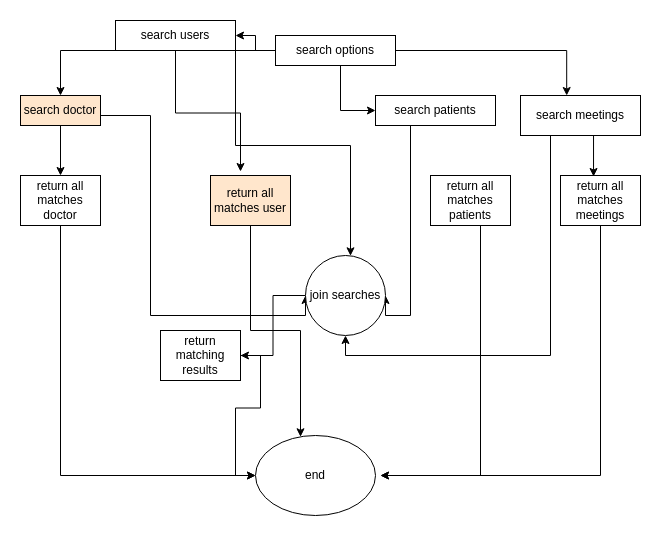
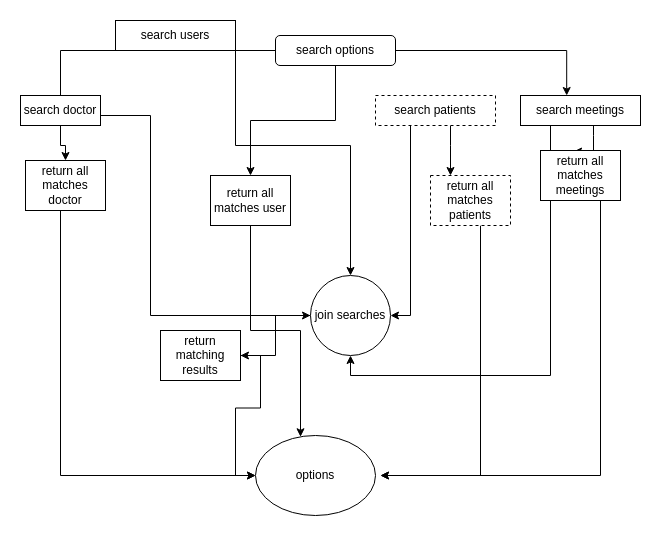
  <mxCell id="0" />
  <mxCell id="1" parent="0" />
- <mxCell id="2" style="edgeStyle=orthogonalEdgeStyle;rounded=0;orthogonalLoop=1;jettySize=auto;html=1;entryX=0.5;entryY=0;entryDx=0;entryDy=0;" edge="1" parent="1" source="6" target="12"><mxGeometry relative="1" as="geometry" /></mxCell>
- <mxCell id="3" style="edgeStyle=orthogonalEdgeStyle;rounded=0;orthogonalLoop=1;jettySize=auto;html=1;" edge="1" parent="1" source="6" target="15"><mxGeometry relative="1" as="geometry"><Array as="points"><mxPoint x="340" y="110" /></Array></mxGeometry></mxCell>
+ <mxCell id="2" style="edgeStyle=orthogonalEdgeStyle;rounded=0;orthogonalLoop=1;jettySize=auto;html=1;entryX=0.5;entryY=0;entryDx=0;entryDy=0;endArrow=none;" edge="1" parent="1" source="6" target="12"><mxGeometry relative="1" as="geometry" /></mxCell>
  <mxCell id="4" style="edgeStyle=orthogonalEdgeStyle;rounded=0;orthogonalLoop=1;jettySize=auto;html=1;entryX=0.385;entryY=0;entryDx=0;entryDy=0;entryPerimeter=0;" edge="1" parent="1" source="6" target="18"><mxGeometry relative="1" as="geometry" /></mxCell>
- <mxCell id="5" style="edgeStyle=orthogonalEdgeStyle;rounded=0;orthogonalLoop=1;jettySize=auto;html=1;entryX=1;entryY=0.5;entryDx=0;entryDy=0;" edge="1" parent="1" source="6" target="9"><mxGeometry relative="1" as="geometry" /></mxCell>
- <mxCell id="6" value="search options" style="rounded=0;whiteSpace=wrap;html=1;" vertex="1" parent="1"><mxGeometry x="275" y="35" width="120" height="30" as="geometry" /></mxCell>
- <mxCell id="7" style="edgeStyle=orthogonalEdgeStyle;rounded=0;orthogonalLoop=1;jettySize=auto;html=1;entryX=0.375;entryY=-0.08;entryDx=0;entryDy=0;entryPerimeter=0;" edge="1" parent="1" source="9" target="26"><mxGeometry relative="1" as="geometry" /></mxCell>
+ <mxCell id="5" style="edgeStyle=orthogonalEdgeStyle;rounded=0;orthogonalLoop=1;jettySize=auto;html=1;" edge="1" parent="1" source="6" target="26"><mxGeometry relative="1" as="geometry" /></mxCell>
+ <mxCell id="6" value="search options" style="whiteSpace=wrap;html=1;rounded=1;" vertex="1" parent="1"><mxGeometry x="275" y="35" width="120" height="30" as="geometry" /></mxCell>
  <mxCell id="8" style="edgeStyle=orthogonalEdgeStyle;rounded=0;orthogonalLoop=1;jettySize=auto;html=1;" edge="1" parent="1" source="9" target="28"><mxGeometry relative="1" as="geometry"><Array as="points"><mxPoint x="235" y="145" /><mxPoint x="350" y="145" /></Array></mxGeometry></mxCell>
  <mxCell id="9" value="search users" style="rounded=0;whiteSpace=wrap;html=1;" vertex="1" parent="1"><mxGeometry x="115" y="20" width="120" height="30" as="geometry" /></mxCell>
  <mxCell id="10" style="edgeStyle=orthogonalEdgeStyle;rounded=0;orthogonalLoop=1;jettySize=auto;html=1;entryX=0.5;entryY=0;entryDx=0;entryDy=0;" edge="1" parent="1" source="12" target="20"><mxGeometry relative="1" as="geometry" /></mxCell>
  <mxCell id="11" style="edgeStyle=orthogonalEdgeStyle;rounded=0;orthogonalLoop=1;jettySize=auto;html=1;entryX=0;entryY=0.5;entryDx=0;entryDy=0;" edge="1" parent="1" source="12" target="28"><mxGeometry relative="1" as="geometry"><Array as="points"><mxPoint x="150" y="115" /><mxPoint x="150" y="315" /></Array></mxGeometry></mxCell>
- <mxCell id="12" value="search doctor" style="rounded=0;whiteSpace=wrap;html=1;fillColor=#ffe6cc;" vertex="1" parent="1"><mxGeometry x="20" y="95" width="80" height="30" as="geometry" /></mxCell>
+ <mxCell id="12" value="search doctor" style="rounded=0;whiteSpace=wrap;html=1;" vertex="1" parent="1"><mxGeometry x="20" y="95" width="80" height="30" as="geometry" /></mxCell>
+ <mxCell id="13" style="edgeStyle=orthogonalEdgeStyle;rounded=0;orthogonalLoop=1;jettySize=auto;html=1;entryX=0.25;entryY=0;entryDx=0;entryDy=0;" edge="1" parent="1" source="15" target="24"><mxGeometry relative="1" as="geometry"><Array as="points"><mxPoint x="450" y="145" /><mxPoint x="450" y="145" /></Array></mxGeometry></mxCell>
  <mxCell id="14" style="edgeStyle=orthogonalEdgeStyle;rounded=0;orthogonalLoop=1;jettySize=auto;html=1;entryX=1;entryY=0.5;entryDx=0;entryDy=0;" edge="1" parent="1" source="15" target="28"><mxGeometry relative="1" as="geometry"><Array as="points"><mxPoint x="410" y="315" /></Array></mxGeometry></mxCell>
- <mxCell id="15" value="search patients" style="rounded=0;whiteSpace=wrap;html=1;" vertex="1" parent="1"><mxGeometry x="375" y="95" width="120" height="30" as="geometry" /></mxCell>
+ <mxCell id="15" value="search patients" style="rounded=0;whiteSpace=wrap;html=1;dashed=1;" vertex="1" parent="1"><mxGeometry x="375" y="95" width="120" height="30" as="geometry" /></mxCell>
  <mxCell id="16" style="edgeStyle=orthogonalEdgeStyle;rounded=0;orthogonalLoop=1;jettySize=auto;html=1;entryX=0.413;entryY=0.02;entryDx=0;entryDy=0;entryPerimeter=0;" edge="1" parent="1" source="18" target="22"><mxGeometry relative="1" as="geometry"><Array as="points"><mxPoint x="593" y="135" /><mxPoint x="593" y="135" /></Array></mxGeometry></mxCell>
  <mxCell id="17" style="edgeStyle=orthogonalEdgeStyle;rounded=0;orthogonalLoop=1;jettySize=auto;html=1;exitX=0.25;exitY=1;exitDx=0;exitDy=0;entryX=0.5;entryY=1;entryDx=0;entryDy=0;" edge="1" parent="1" source="18" target="28"><mxGeometry relative="1" as="geometry" /></mxCell>
- <mxCell id="18" value="search meetings" style="rounded=0;whiteSpace=wrap;html=1;" vertex="1" parent="1"><mxGeometry x="520" y="95" width="120" height="40" as="geometry" /></mxCell>
+ <mxCell id="18" value="search meetings" style="rounded=0;whiteSpace=wrap;html=1;" vertex="1" parent="1"><mxGeometry x="520" y="95" width="120" height="30" as="geometry" /></mxCell>
  <mxCell id="19" style="edgeStyle=orthogonalEdgeStyle;rounded=0;orthogonalLoop=1;jettySize=auto;html=1;entryX=0;entryY=0.5;entryDx=0;entryDy=0;" edge="1" parent="1" source="20" target="31"><mxGeometry relative="1" as="geometry"><Array as="points"><mxPoint x="60" y="475" /></Array></mxGeometry></mxCell>
- <mxCell id="20" value="return all matches doctor" style="rounded=0;whiteSpace=wrap;html=1;" vertex="1" parent="1"><mxGeometry x="20" y="175" width="80" height="50" as="geometry" /></mxCell>
+ <mxCell id="20" value="return all matches doctor" style="rounded=0;whiteSpace=wrap;html=1;" vertex="1" parent="1"><mxGeometry x="25" y="160" width="80" height="50" as="geometry" /></mxCell>
  <mxCell id="21" style="edgeStyle=orthogonalEdgeStyle;rounded=0;orthogonalLoop=1;jettySize=auto;html=1;" edge="1" parent="1" source="22"><mxGeometry relative="1" as="geometry"><mxPoint x="380" y="475" as="targetPoint" /><Array as="points"><mxPoint x="600" y="475" /></Array></mxGeometry></mxCell>
- <mxCell id="22" value="return all matches meetings" style="rounded=0;whiteSpace=wrap;html=1;" vertex="1" parent="1"><mxGeometry x="560" y="175" width="80" height="50" as="geometry" /></mxCell>
+ <mxCell id="22" value="return all matches meetings" style="rounded=0;whiteSpace=wrap;html=1;" vertex="1" parent="1"><mxGeometry x="540" y="150" width="80" height="50" as="geometry" /></mxCell>
  <mxCell id="23" style="edgeStyle=orthogonalEdgeStyle;rounded=0;orthogonalLoop=1;jettySize=auto;html=1;" edge="1" parent="1" source="24"><mxGeometry relative="1" as="geometry"><mxPoint x="380" y="475" as="targetPoint" /><Array as="points"><mxPoint x="480" y="475" /></Array></mxGeometry></mxCell>
- <mxCell id="24" value="return all matches patients" style="rounded=0;whiteSpace=wrap;html=1;" vertex="1" parent="1"><mxGeometry x="430" y="175" width="80" height="50" as="geometry" /></mxCell>
+ <mxCell id="24" value="return all matches patients" style="rounded=0;whiteSpace=wrap;html=1;dashed=1;" vertex="1" parent="1"><mxGeometry x="430" y="175" width="80" height="50" as="geometry" /></mxCell>
  <mxCell id="25" style="edgeStyle=orthogonalEdgeStyle;rounded=0;orthogonalLoop=1;jettySize=auto;html=1;" edge="1" parent="1" source="26" target="31"><mxGeometry relative="1" as="geometry"><Array as="points"><mxPoint x="250" y="330" /><mxPoint x="300" y="330" /></Array></mxGeometry></mxCell>
- <mxCell id="26" value="return all matches user" style="rounded=0;whiteSpace=wrap;html=1;fillColor=#ffe6cc;" vertex="1" parent="1"><mxGeometry x="210" y="175" width="80" height="50" as="geometry" /></mxCell>
+ <mxCell id="26" value="return all matches user" style="rounded=0;whiteSpace=wrap;html=1;" vertex="1" parent="1"><mxGeometry x="210" y="175" width="80" height="50" as="geometry" /></mxCell>
  <mxCell id="27" style="edgeStyle=orthogonalEdgeStyle;rounded=0;orthogonalLoop=1;jettySize=auto;html=1;entryX=1;entryY=0.5;entryDx=0;entryDy=0;" edge="1" parent="1" source="28" target="30"><mxGeometry relative="1" as="geometry" /></mxCell>
- <mxCell id="28" value="join searches" style="ellipse;whiteSpace=wrap;html=1;aspect=fixed;" vertex="1" parent="1"><mxGeometry x="305" y="255" width="80" height="80" as="geometry" /></mxCell>
+ <mxCell id="28" value="join searches" style="ellipse;whiteSpace=wrap;html=1;aspect=fixed;" vertex="1" parent="1"><mxGeometry x="310" y="275" width="80" height="80" as="geometry" /></mxCell>
  <mxCell id="29" style="edgeStyle=orthogonalEdgeStyle;rounded=0;orthogonalLoop=1;jettySize=auto;html=1;entryX=0;entryY=0.5;entryDx=0;entryDy=0;" edge="1" parent="1" source="30" target="31"><mxGeometry relative="1" as="geometry" /></mxCell>
  <mxCell id="30" value="return matching results" style="rounded=0;whiteSpace=wrap;html=1;" vertex="1" parent="1"><mxGeometry x="160" y="330" width="80" height="50" as="geometry" /></mxCell>
- <mxCell id="31" value="end" style="ellipse;whiteSpace=wrap;html=1;" vertex="1" parent="1"><mxGeometry x="255" y="435" width="120" height="80" as="geometry" /></mxCell>
+ <mxCell id="31" value="options" style="ellipse;whiteSpace=wrap;html=1;" vertex="1" parent="1"><mxGeometry x="255" y="435" width="120" height="80" as="geometry" /></mxCell>
